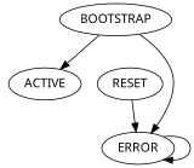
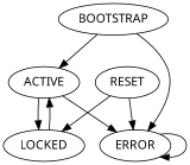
  digraph {
    fontname="Noto Sans"
    node [fontname="Noto Sans"]
    edge [fontname="Noto Sans"]
    n1 [label=BOOTSTRAP]
    n2 [label=ERROR]
    n3 [label=ACTIVE]
    n4 [label=RESET]
+   n5 [label=LOCKED]
    n1 -> n2
    n1 -> n3
    n2 -> n2
+   n3 -> n2
+   n3 -> n5
    n4 -> n2
+   n4 -> n5
+   n5 -> n3
  }
